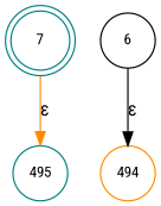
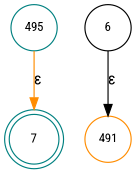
  digraph {
    fontname="Roboto Condensed"
    rankdir=TB
    node [color=teal fixedsize=true fontname="Roboto Condensed" fontsize=11 shape=circle peripheries=1]
    edge [fontname="Roboto Condensed"]
    n1 [label=7 shape=doublecircle width=.6 peripheries=""]
    n2 [color=black label=6 width=.55]
-   n3 [color=darkorange label=494 width=.55]
+   n3 [color=darkorange label=491 width=.55]
    n4 [label=495 width=.55]
    n2 -> n3 [color=black label="&epsilon;"]
-   n1 -> n4 [color=darkorange label="&epsilon;"]
+   n4 -> n1 [color=darkorange label="&epsilon;"]
  }
